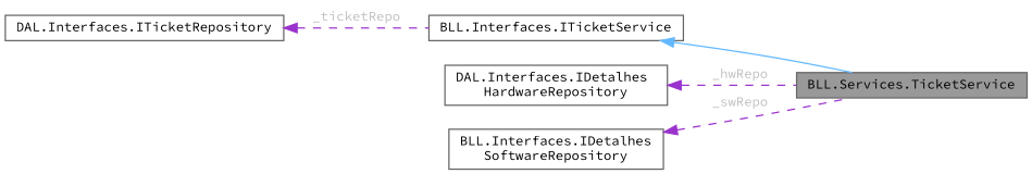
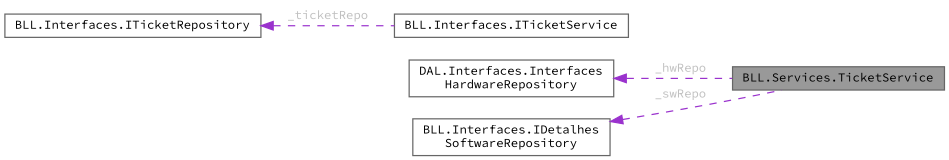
  digraph {
    fontname="Source Code Pro"
    rankdir=LR
    node [color=gray40 fillcolor=white fontname="Source Code Pro" fontsize=10 shape=box style=filled]
    edge [color=darkorchid3 dir=back fontname="Source Code Pro" fontsize=10 labelfontname=Helvetica labelfontsize=10 style=dashed fontcolor=grey]
    n1 [fillcolor=grey60 fontcolor=black height=0.2 label="BLL.Services.TicketService" width=0.4]
    n2 [height=0.2 label="BLL.Interfaces.ITicketService" width=0.4]
-   n3 [height=0.2 label="DAL.Interfaces.ITicketRepository" width=0.4]
-   n4 [height=0.2 label="DAL.Interfaces.IDetalhes\lHardwareRepository" width=0.4]
+   n3 [height=0.2 label="BLL.Interfaces.ITicketRepository" width=0.4]
+   n4 [height=0.2 label="DAL.Interfaces.Interfaces\lHardwareRepository" width=0.4]
    n5 [height=0.2 label="BLL.Interfaces.IDetalhes\lSoftwareRepository" width=0.4]
-   n2 -> n1 [color=steelblue1 style=solid fontcolor=""]
    n3 -> n2 [label=<<TABLE CELLBORDER="0" BORDER="0"><TR><TD VALIGN="top" ALIGN="LEFT" CELLPADDING="1" CELLSPACING="0">_ticketRepo</TD></TR> </TABLE>>]
    n4 -> n1 [label=<<TABLE CELLBORDER="0" BORDER="0"><TR><TD VALIGN="top" ALIGN="LEFT" CELLPADDING="1" CELLSPACING="0">_hwRepo</TD></TR> </TABLE>>]
    n5 -> n1 [label=<<TABLE CELLBORDER="0" BORDER="0"><TR><TD VALIGN="top" ALIGN="LEFT" CELLPADDING="1" CELLSPACING="0">_swRepo</TD></TR> </TABLE>>]
  }
